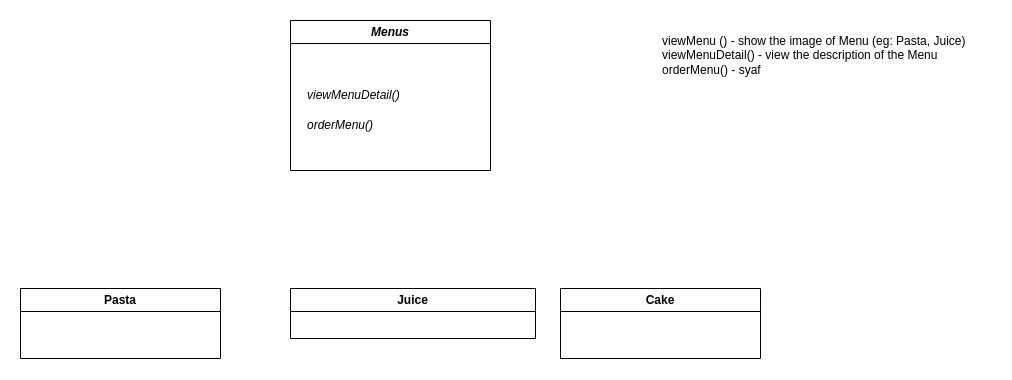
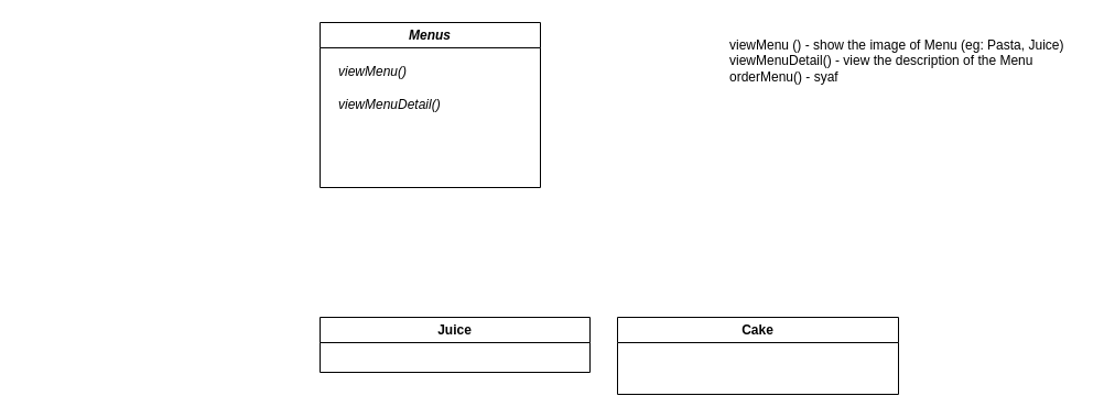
  <mxCell id="0" />
  <mxCell id="1" parent="0" />
  <mxCell id="2" value="&lt;i&gt;Menus&lt;/i&gt;" style="swimlane;whiteSpace=wrap;html=1;startSize=23;" vertex="1" parent="1"><mxGeometry x="290" y="20" width="200" height="150" as="geometry" /></mxCell>
+ <mxCell id="3" value="&lt;i&gt;viewMenu()&lt;/i&gt;" style="text;html=1;align=left;verticalAlign=middle;resizable=0;points=[];autosize=1;strokeColor=none;fillColor=none;" vertex="1" parent="2"><mxGeometry x="15" y="30" width="90" height="30" as="geometry" /></mxCell>
  <mxCell id="4" value="&lt;i&gt;viewMenuDetail()&lt;/i&gt;" style="text;html=1;align=left;verticalAlign=middle;resizable=0;points=[];autosize=1;strokeColor=none;fillColor=none;" vertex="1" parent="2"><mxGeometry x="15" y="60" width="120" height="30" as="geometry" /></mxCell>
- <mxCell id="5" value="&lt;i&gt;orderMenu()&lt;/i&gt;" style="text;html=1;align=left;verticalAlign=middle;resizable=0;points=[];autosize=1;strokeColor=none;fillColor=none;" vertex="1" parent="2"><mxGeometry x="15" y="90" width="90" height="30" as="geometry" /></mxCell>
- <mxCell id="6" value="Pasta" style="swimlane;whiteSpace=wrap;html=1;" vertex="1" parent="1"><mxGeometry x="20" y="288" width="200" height="70" as="geometry" /></mxCell>
  <mxCell id="7" value="Juice" style="swimlane;whiteSpace=wrap;html=1;" vertex="1" parent="1"><mxGeometry x="290" y="288" width="245" height="50" as="geometry" /></mxCell>
- <mxCell id="8" value="Cake" style="swimlane;whiteSpace=wrap;html=1;startSize=23;" vertex="1" parent="1"><mxGeometry x="560" y="288" width="200" height="70" as="geometry" /></mxCell>
+ <mxCell id="8" value="Cake" style="swimlane;whiteSpace=wrap;html=1;startSize=23;" vertex="1" parent="1"><mxGeometry x="560" y="288" width="255" height="70" as="geometry" /></mxCell>
  <mxCell id="9" value="viewMenu () - show the image of Menu (eg: Pasta, Juice)&lt;br&gt;viewMenuDetail() - view the description of the Menu&amp;nbsp;&lt;br&gt;orderMenu() - syaf" style="text;html=1;align=left;verticalAlign=middle;resizable=0;points=[];autosize=1;strokeColor=none;fillColor=none;" vertex="1" parent="1"><mxGeometry x="660" y="25" width="330" height="60" as="geometry" /></mxCell>
